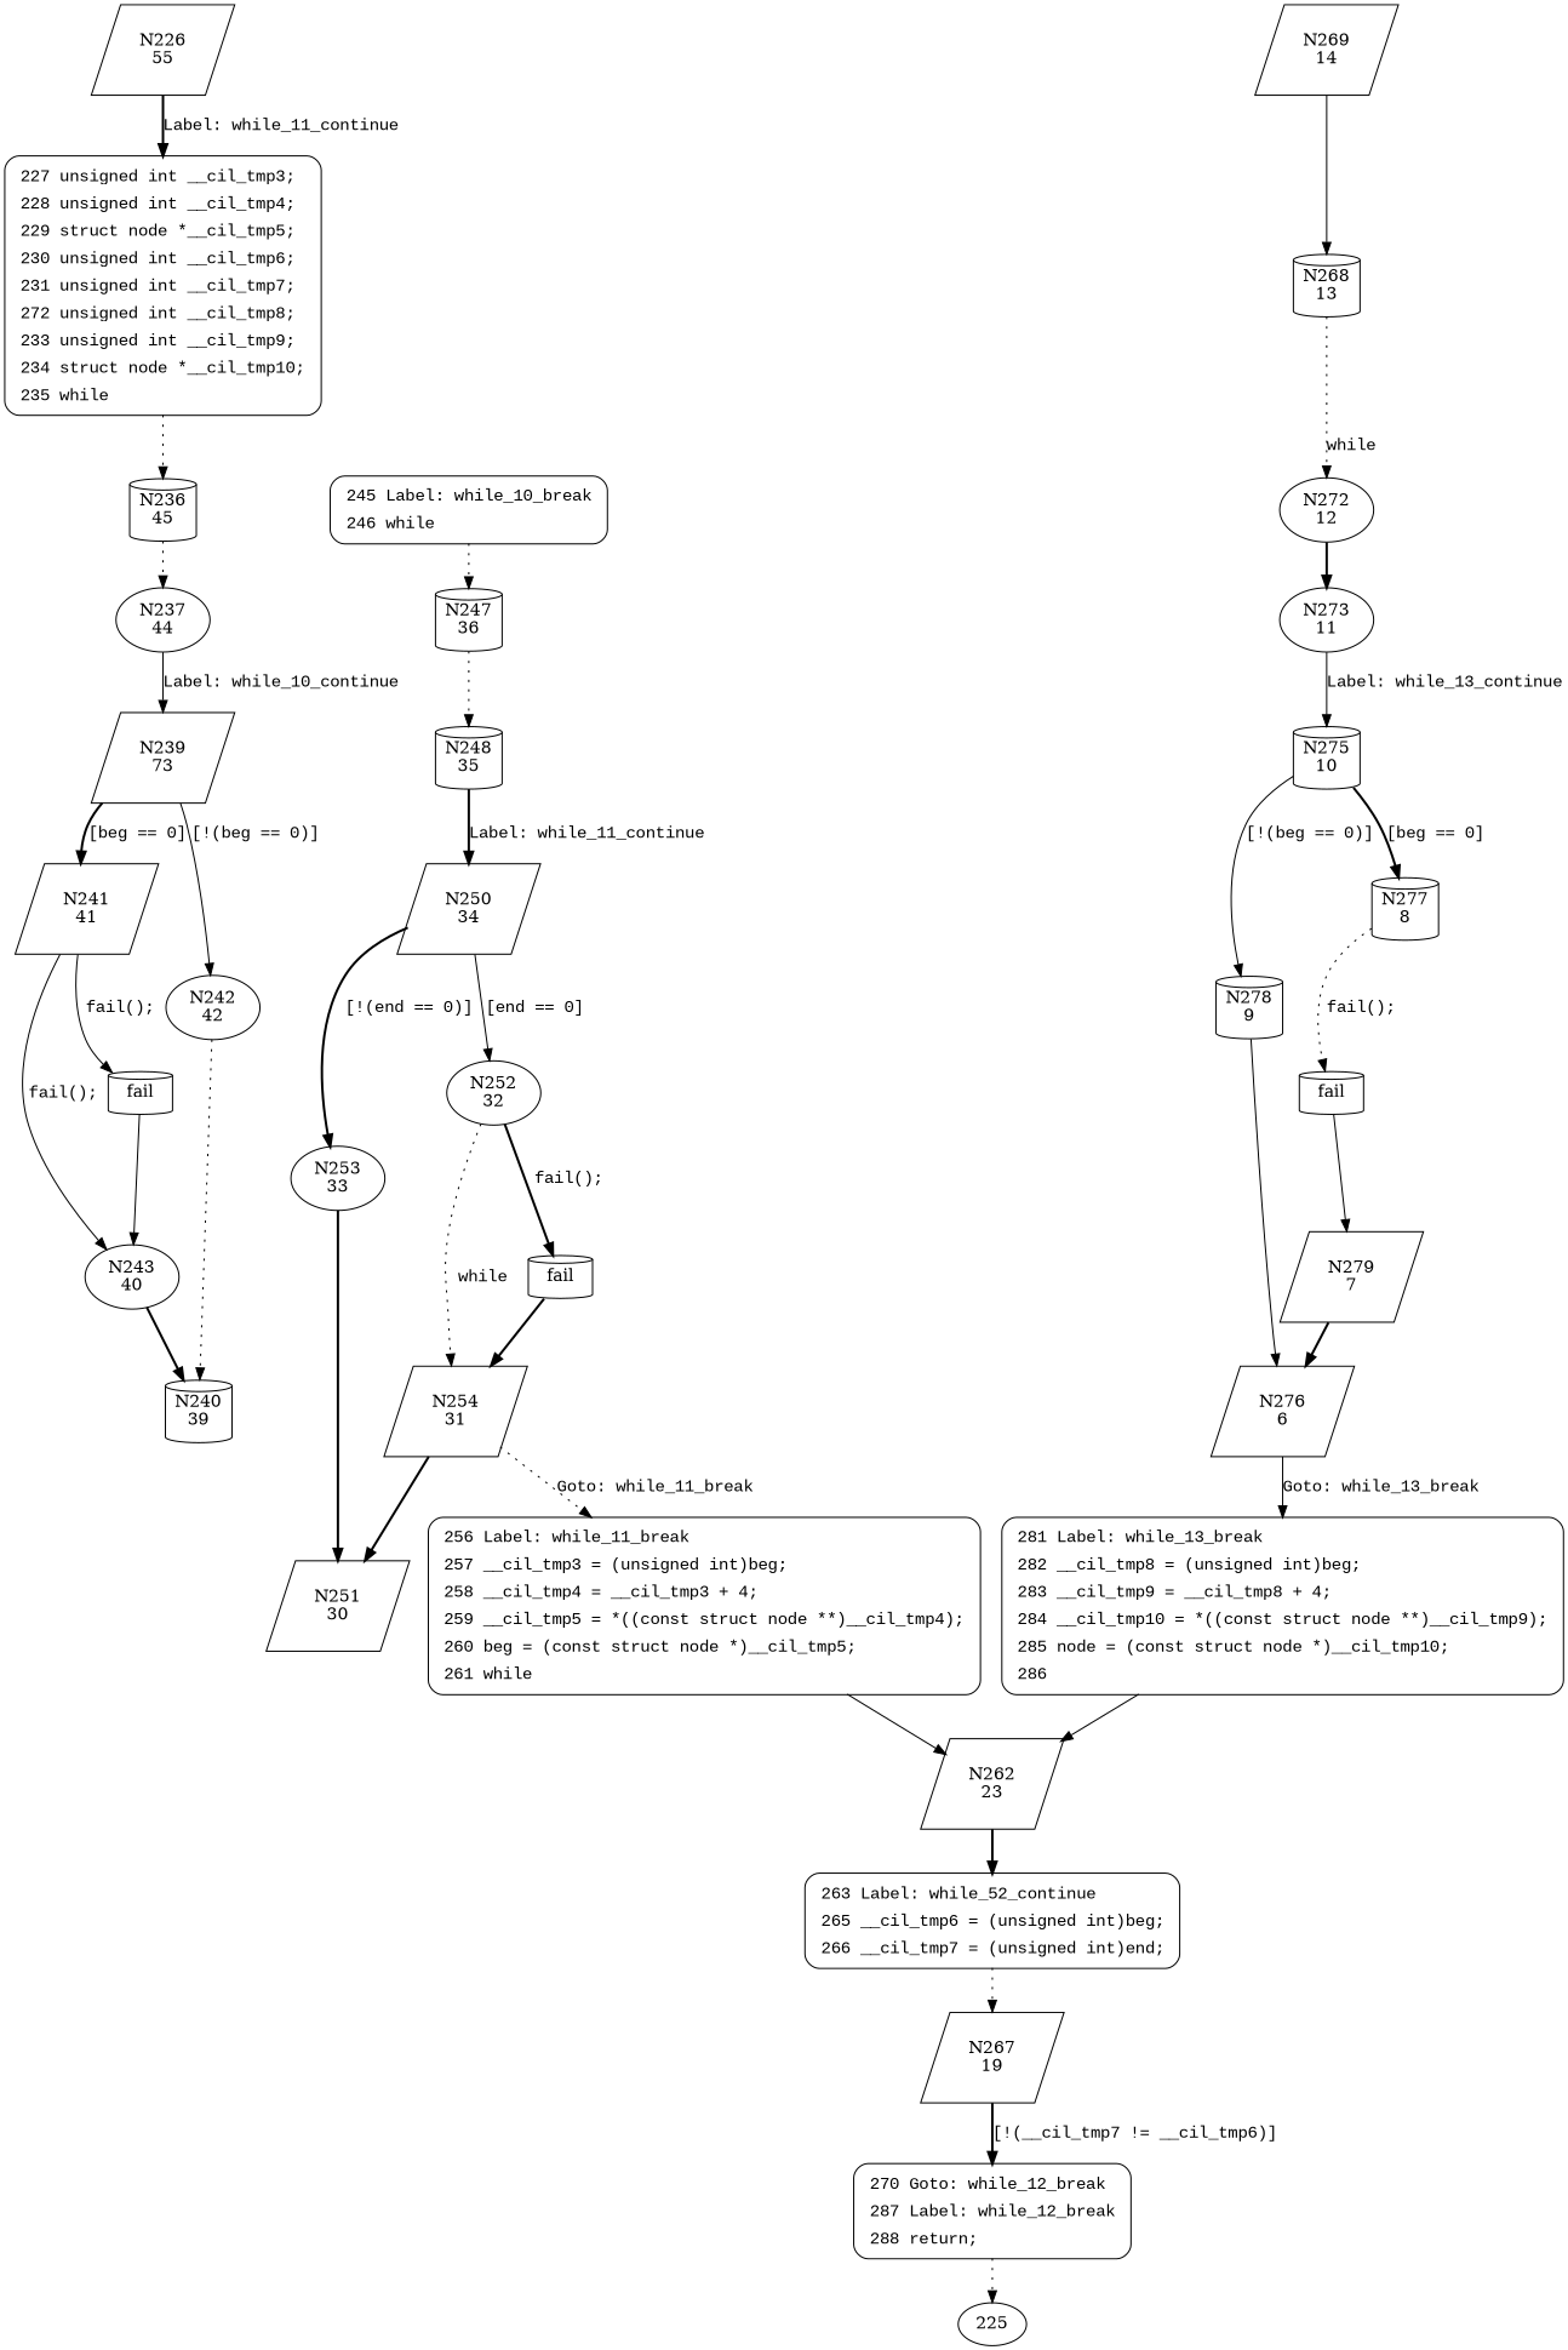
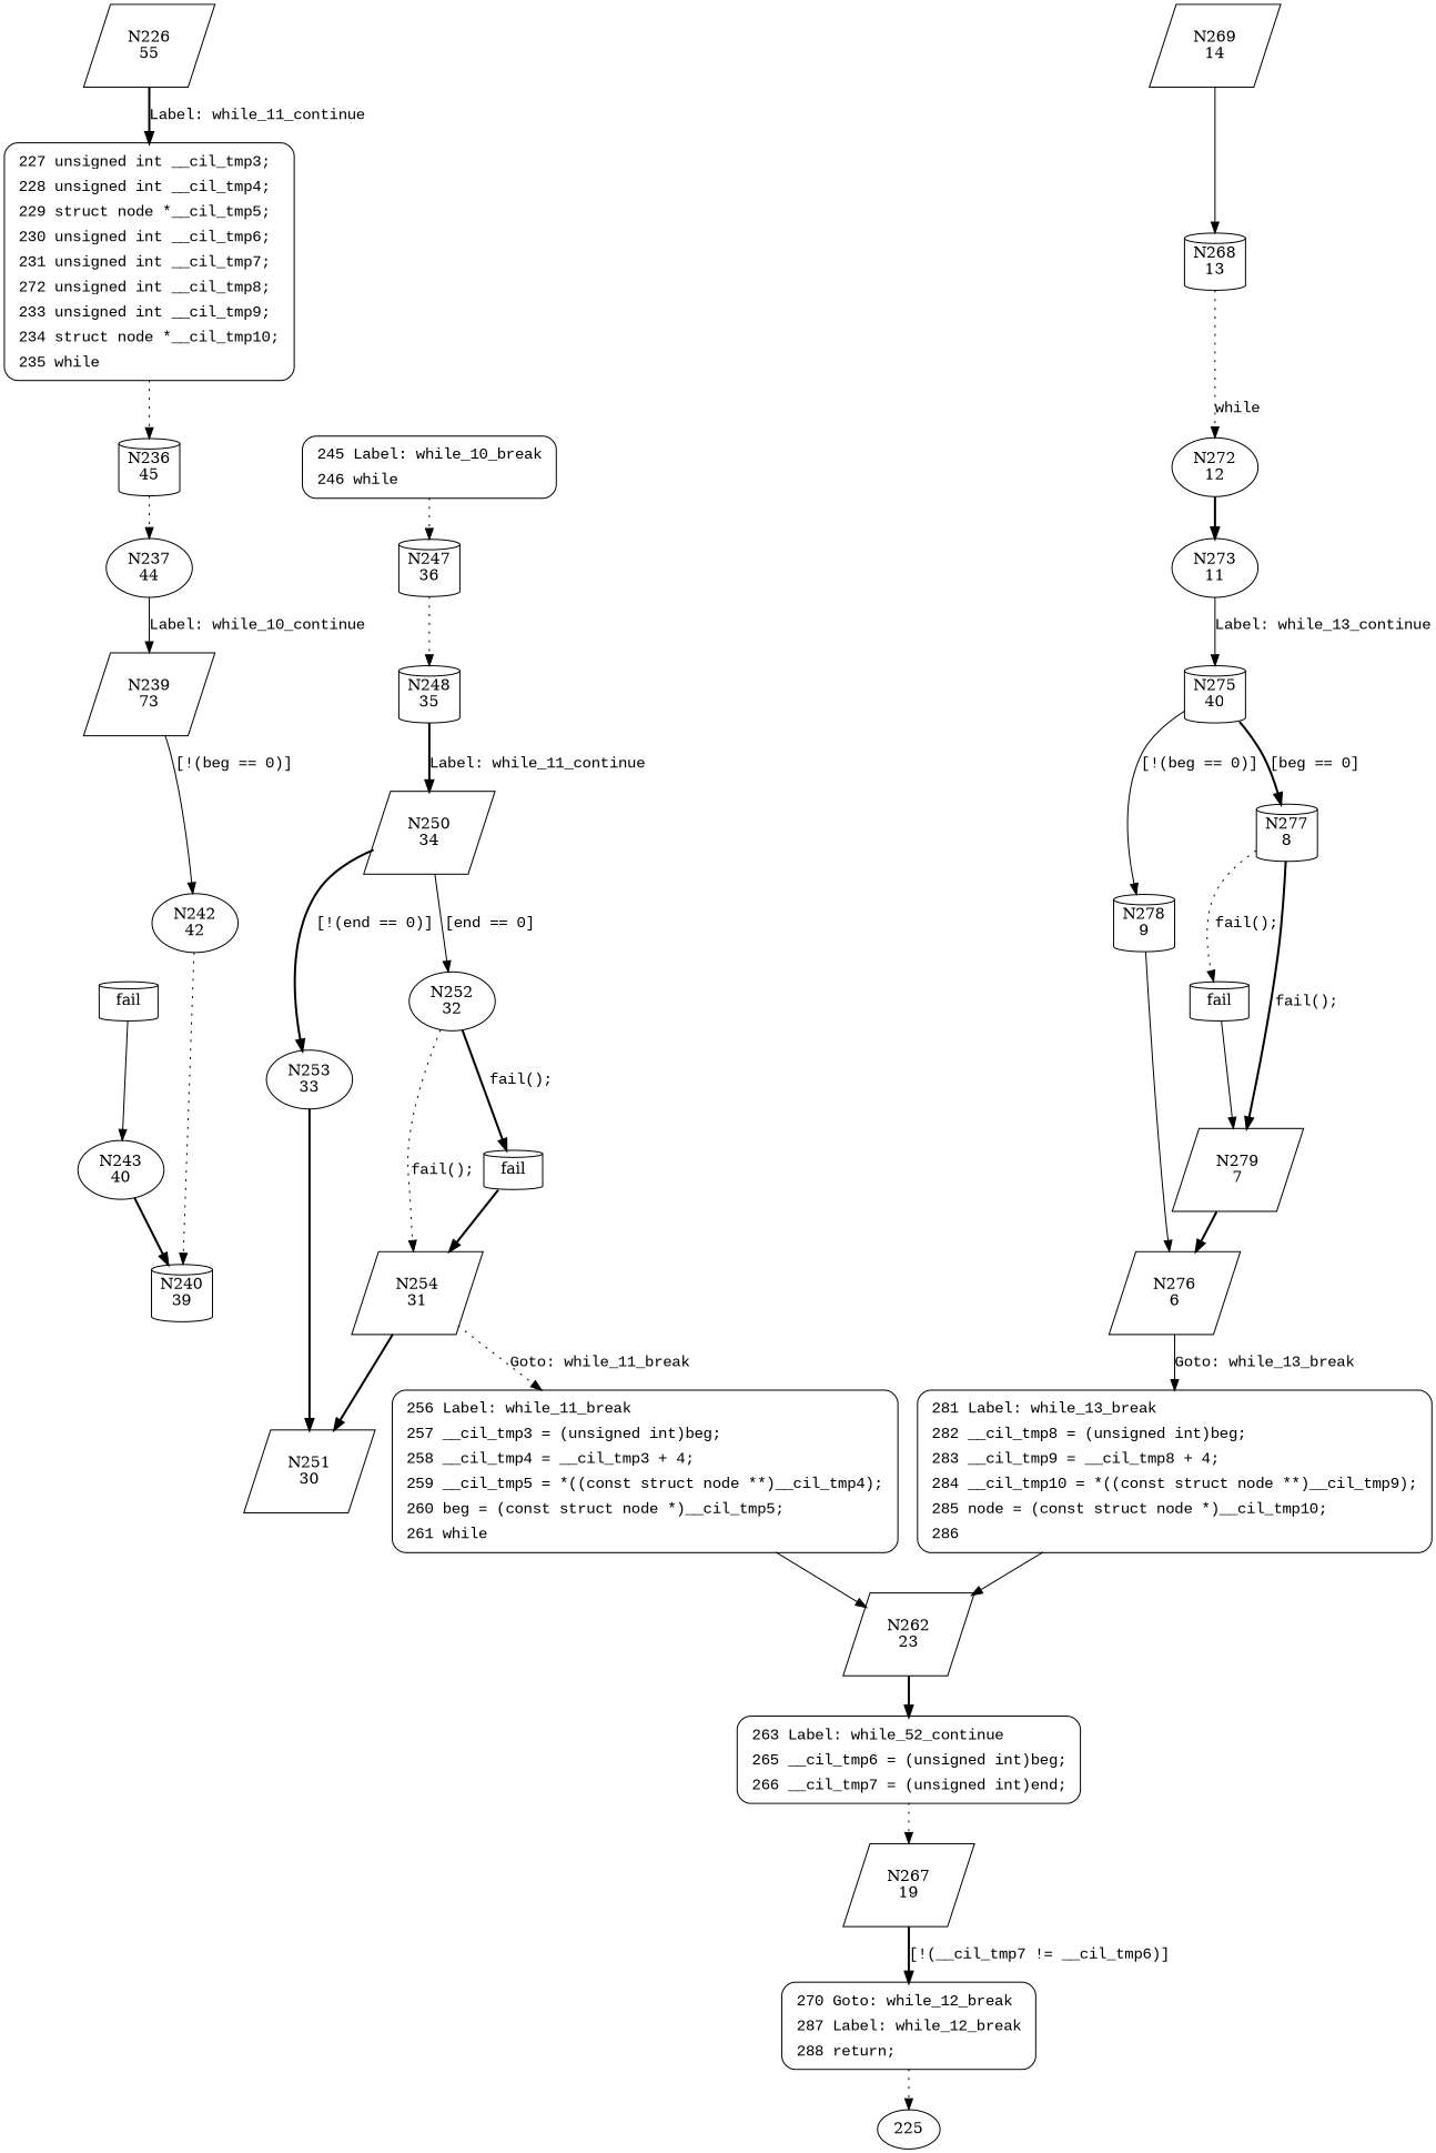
  digraph {
    node [shape=parallelogram]
    edge [fontname="Courier New" style=bold]
    n1 [label="N226\n55"]
    n2 [fillcolor=white fontname="Courier New" label=<<table border="0" cellborder="0" cellpadding="3" bgcolor="white"><tr><td align="right">227</td><td align="left">unsigned int __cil_tmp3;</td></tr><tr><td align="right">228</td><td align="left">unsigned int __cil_tmp4;</td></tr><tr><td align="right">229</td><td align="left">struct node *__cil_tmp5;</td></tr><tr><td align="right">230</td><td align="left">unsigned int __cil_tmp6;</td></tr><tr><td align="right">231</td><td align="left">unsigned int __cil_tmp7;</td></tr><tr><td align="right">272</td><td align="left">unsigned int __cil_tmp8;</td></tr><tr><td align="right">233</td><td align="left">unsigned int __cil_tmp9;</td></tr><tr><td align="right">234</td><td align="left">struct node *__cil_tmp10;</td></tr><tr><td align="right">235</td><td align="left">while</td></tr></table>> penwidth=1 shape=Mrecord style="filled,bold"]
    n3 [label="N236\n45" shape=cylinder]
    n4 [label="N237\n44" shape=ellipse]
    n5 [label="N239\n73"]
-   n6 [label="N241\n41"]
    n7 [label="N242\n42" shape=ellipse]
    n8 [label="N243\n40" shape=ellipse]
    n9 [label=fail shape=cylinder]
    n10 [label="N240\n39" shape=cylinder]
    n11 [fillcolor=white fontname="Courier New" label=<<table border="0" cellborder="0" cellpadding="3" bgcolor="white"><tr><td align="right">245</td><td align="left">Label: while_10_break</td></tr><tr><td align="right">246</td><td align="left">while</td></tr></table>> penwidth=1 shape=Mrecord style="filled,bold"]
    n12 [label="N247\n36" shape=cylinder]
    n13 [label="N248\n35" shape=cylinder]
    n14 [label="N250\n34"]
    n15 [label="N252\n32" shape=ellipse]
    n16 [label="N253\n33" shape=ellipse]
    n17 [label="N254\n31"]
    n18 [label=fail shape=cylinder]
    n19 [label="N251\n30"]
    n20 [fillcolor=white fontname="Courier New" label=<<table border="0" cellborder="0" cellpadding="3" bgcolor="white"><tr><td align="right">256</td><td align="left">Label: while_11_break</td></tr><tr><td align="right">257</td><td align="left">__cil_tmp3 = (unsigned int)beg;</td></tr><tr><td align="right">258</td><td align="left">__cil_tmp4 = __cil_tmp3 + 4;</td></tr><tr><td align="right">259</td><td align="left">__cil_tmp5 = *((const struct node **)__cil_tmp4);</td></tr><tr><td align="right">260</td><td align="left">beg = (const struct node *)__cil_tmp5;</td></tr><tr><td align="right">261</td><td align="left">while</td></tr></table>> penwidth=1 shape=Mrecord style="filled,bold"]
    n21 [label="N262\n23"]
    n22 [fillcolor=white fontname="Courier New" label=<<table border="0" cellborder="0" cellpadding="3" bgcolor="white"><tr><td align="right">263</td><td align="left">Label: while_52_continue</td></tr><tr><td align="right">265</td><td align="left">__cil_tmp6 = (unsigned int)beg;</td></tr><tr><td align="right">266</td><td align="left">__cil_tmp7 = (unsigned int)end;</td></tr></table>> penwidth=1 shape=Mrecord style="filled,bold"]
    n23 [label="N267\n19"]
    n24 [fillcolor=white fontname="Courier New" label=<<table border="0" cellborder="0" cellpadding="3" bgcolor="white"><tr><td align="right">270</td><td align="left">Goto: while_12_break</td></tr><tr><td align="right">287</td><td align="left">Label: while_12_break</td></tr><tr><td align="right">288</td><td align="left">return;</td></tr></table>> penwidth=1 shape=Mrecord style="filled,bold"]
    n25 [label="N269\n14"]
    n26 [label="N268\n13" shape=cylinder]
    225 [shape=ellipse]
    n28 [label="N272\n12" shape=ellipse]
    n29 [label="N273\n11" shape=ellipse]
-   n30 [label="N275\n10" shape=cylinder]
+   n30 [label="N275\n40" shape=cylinder]
    n31 [label="N277\n8" shape=cylinder]
    n32 [label="N278\n9" shape=cylinder]
    n33 [label="N279\n7"]
    n34 [label=fail shape=cylinder]
    n35 [label="N276\n6"]
    n36 [fillcolor=white fontname="Courier New" label=<<table border="0" cellborder="0" cellpadding="3" bgcolor="white"><tr><td align="right">281</td><td align="left">Label: while_13_break</td></tr><tr><td align="right">282</td><td align="left">__cil_tmp8 = (unsigned int)beg;</td></tr><tr><td align="right">283</td><td align="left">__cil_tmp9 = __cil_tmp8 + 4;</td></tr><tr><td align="right">284</td><td align="left">__cil_tmp10 = *((const struct node **)__cil_tmp9);</td></tr><tr><td align="right">285</td><td align="left">node = (const struct node *)__cil_tmp10;</td></tr><tr><td align="right">286</td><td align="left"></td></tr></table>> penwidth=1 shape=Mrecord style="filled,bold"]
    n1 -> n2 [label="Label: while_11_continue"]
    n2 -> n3 [style=dotted fontname=""]
    n3 -> n4 [style=dotted]
    n4 -> n5 [label="Label: while_10_continue" style=solid]
-   n5 -> n6 [label="[beg == 0]"]
    n5 -> n7 [label="[!(beg == 0)]" style=solid]
-   n6 -> n8 [label="fail();" style=solid]
-   n6 -> n9 [label="fail();" style=solid]
    n7 -> n10 [style=dotted]
    n8 -> n10
    n9 -> n8 [style=solid]
    n11 -> n12 [style=dotted fontname=""]
    n12 -> n13 [style=dotted]
    n13 -> n14 [label="Label: while_11_continue"]
    n14 -> n15 [label="[end == 0]" style=solid]
    n14 -> n16 [label="[!(end == 0)]"]
-   n15 -> n17 [label=while style=dotted]
+   n15 -> n17 [label="fail();" style=dotted]
    n15 -> n18 [label="fail();"]
    n16 -> n19
    n17 -> n19
    n17 -> n20 [label="Goto: while_11_break" style=dotted]
    n18 -> n17
    n20 -> n21 [style=solid fontname=""]
    n21 -> n22
    n22 -> n23 [style=dotted fontname=""]
    n23 -> n24 [label="[!(__cil_tmp7 != __cil_tmp6)]"]
    n24 -> 225 [style=dotted fontname=""]
    n25 -> n26 [style=solid]
    n26 -> n28 [label=while style=dotted]
    n28 -> n29
    n29 -> n30 [label="Label: while_13_continue" style=solid]
    n30 -> n31 [label="[beg == 0]"]
    n30 -> n32 [label="[!(beg == 0)]" style=solid]
+   n31 -> n33 [label="fail();"]
    n31 -> n34 [label="fail();" style=dotted]
    n32 -> n35 [style=solid]
    n33 -> n35
    n34 -> n33 [style=solid]
    n35 -> n36 [label="Goto: while_13_break" style=solid]
    n36 -> n21 [style=solid fontname=""]
  }
